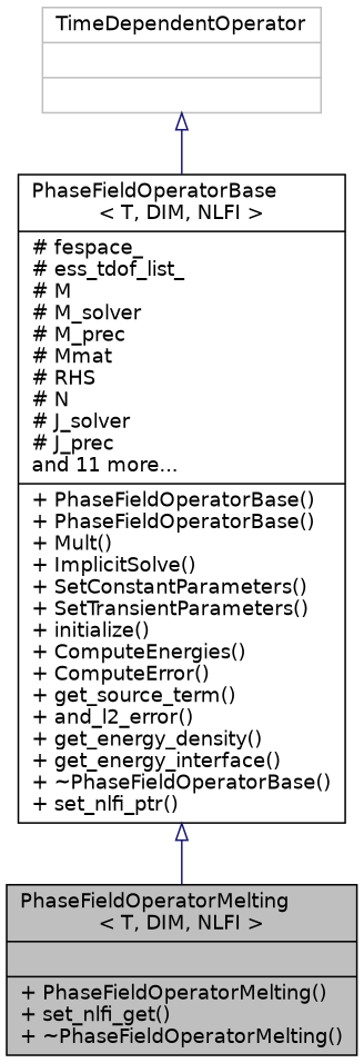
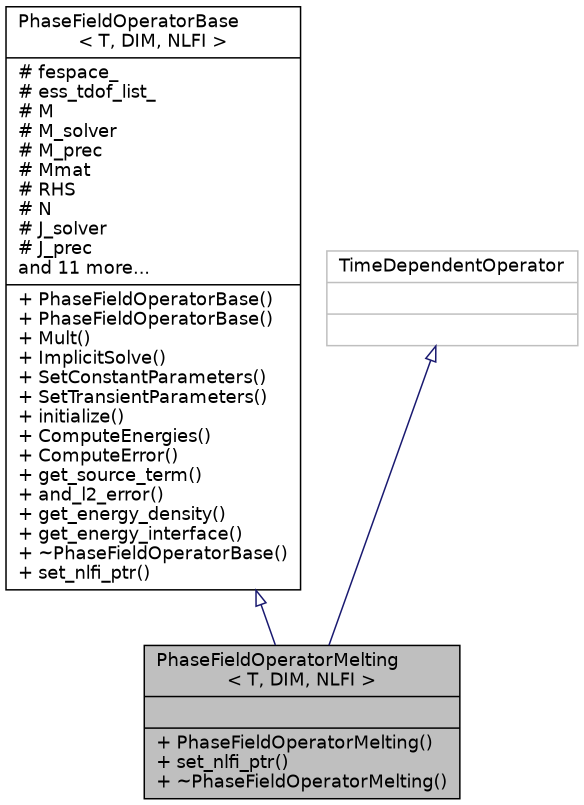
  digraph {
    node [color=black fontname=Helvetica fontsize=12 shape=record]
    edge [arrowtail=onormal color=midnightblue dir=back fontname=Helvetica fontsize=12 labelfontname=Helvetica labelfontsize=12 style=solid]
-   n1 [fillcolor=grey75 fontcolor=black height=0.2 label="{PhaseFieldOperatorMelting\l\< T, DIM, NLFI \>\n||+ PhaseFieldOperatorMelting()\l+ set_nlfi_get()\l+ ~PhaseFieldOperatorMelting()\l}" style=filled width=0.4]
+   n1 [fillcolor=grey75 fontcolor=black height=0.2 label="{PhaseFieldOperatorMelting\l\< T, DIM, NLFI \>\n||+ PhaseFieldOperatorMelting()\l+ set_nlfi_ptr()\l+ ~PhaseFieldOperatorMelting()\l}" style=filled width=0.4]
    n2 [height=0.2 label="{PhaseFieldOperatorBase\l\< T, DIM, NLFI \>\n|# fespace_\l# ess_tdof_list_\l# M\l# M_solver\l# M_prec\l# Mmat\l# RHS\l# N\l# J_solver\l# J_prec\land 11 more...\l|+ PhaseFieldOperatorBase()\l+ PhaseFieldOperatorBase()\l+ Mult()\l+ ImplicitSolve()\l+ SetConstantParameters()\l+ SetTransientParameters()\l+ initialize()\l+ ComputeEnergies()\l+ ComputeError()\l+ get_source_term()\l+ and_l2_error()\l+ get_energy_density()\l+ get_energy_interface()\l+ ~PhaseFieldOperatorBase()\l+ set_nlfi_ptr()\l}" width=0.4]
    n3 [color=grey75 height=0.2 label="{TimeDependentOperator\n||}" width=0.4]
    n2 -> n1
-   n3 -> n2
+   n3 -> n1
  }
